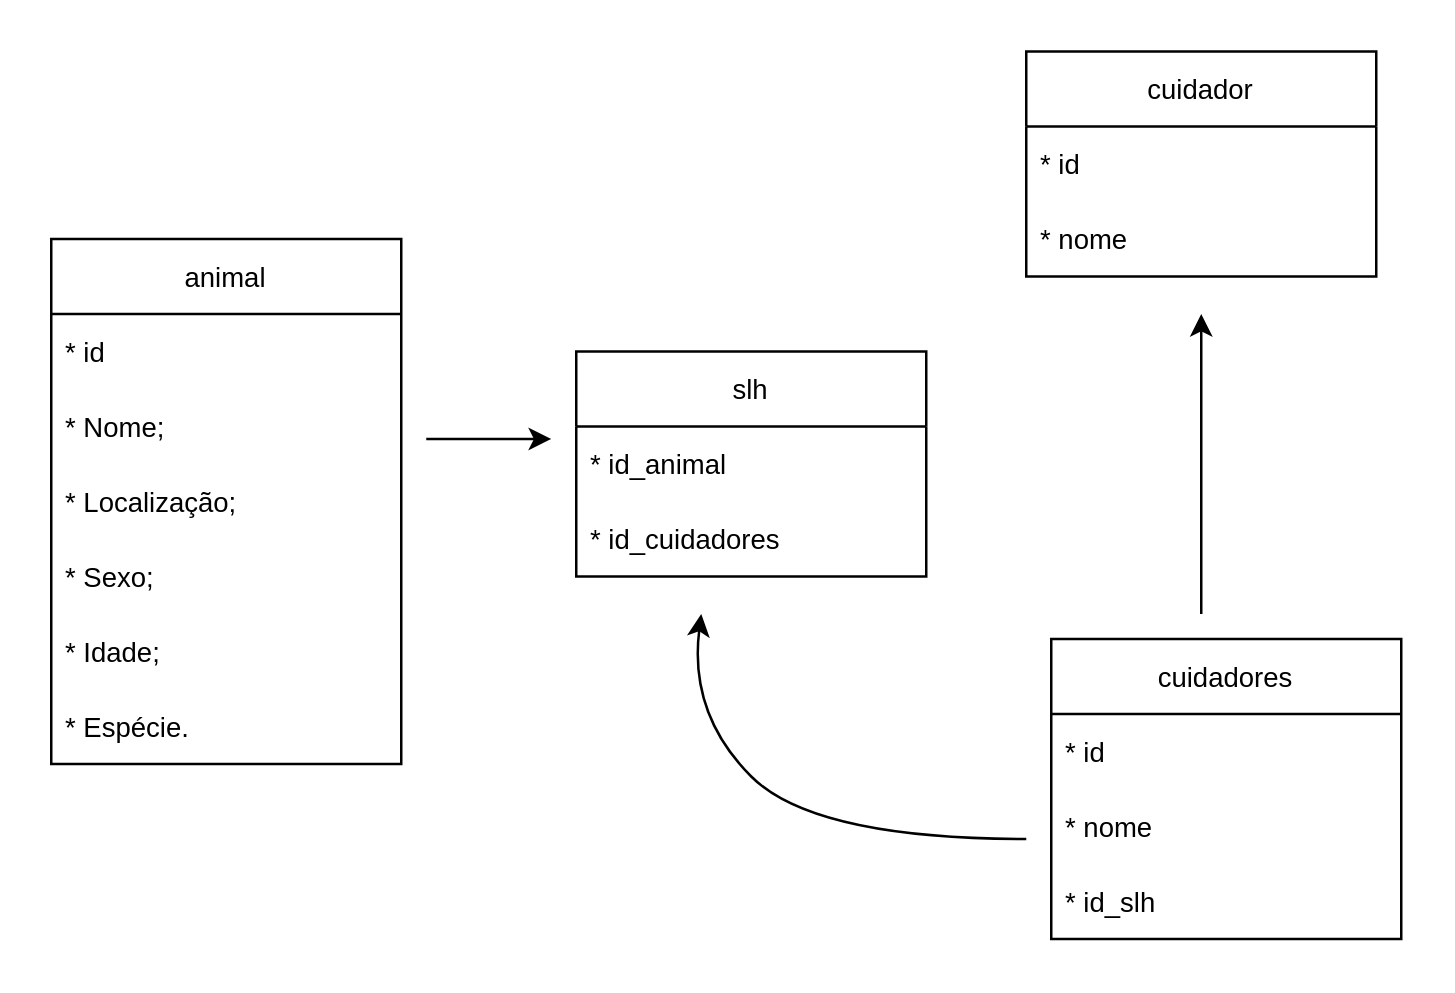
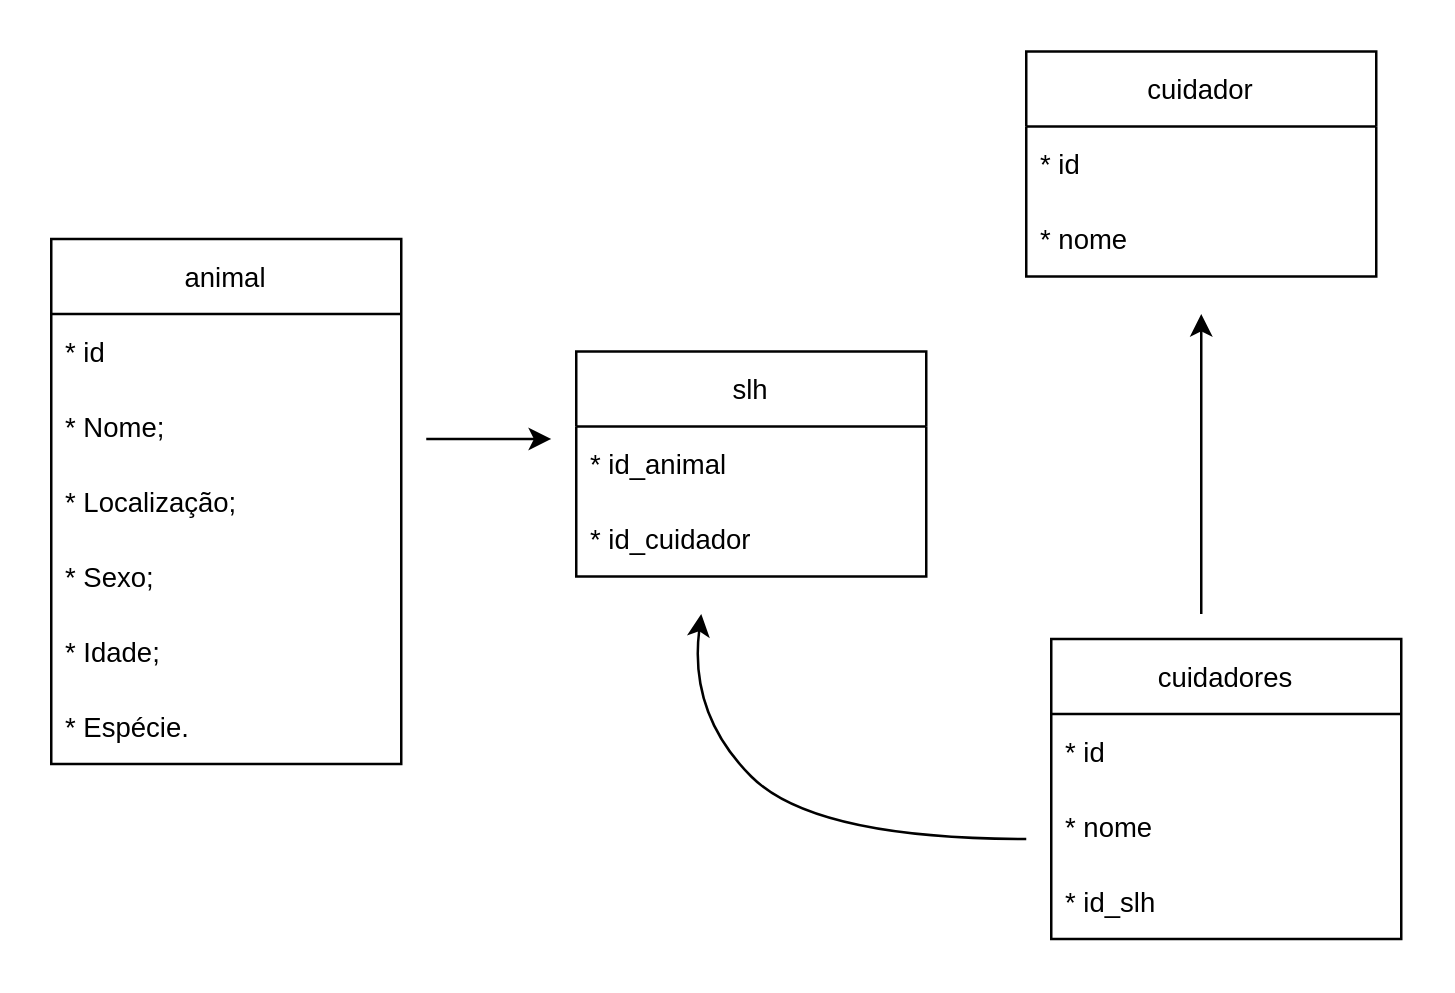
  <mxCell id="0" />
  <mxCell id="1" parent="0" />
  <mxCell id="2" value="animal" style="swimlane;fontStyle=0;childLayout=stackLayout;horizontal=1;startSize=30;horizontalStack=0;resizeParent=1;resizeParentMax=0;resizeLast=0;collapsible=1;marginBottom=0;fontSize=11;gradientColor=none;" vertex="1" parent="1"><mxGeometry x="20" y="95" width="140" height="210" as="geometry" /></mxCell>
  <mxCell id="3" value="* id" style="text;strokeColor=none;fillColor=none;align=left;verticalAlign=middle;spacingLeft=4;spacingRight=4;overflow=hidden;points=[[0,0.5],[1,0.5]];portConstraint=eastwest;rotatable=0;fontSize=11;" vertex="1" parent="2"><mxGeometry y="30" width="140" height="30" as="geometry" /></mxCell>
  <mxCell id="4" value="* Nome;" style="text;strokeColor=none;fillColor=none;align=left;verticalAlign=middle;spacingLeft=4;spacingRight=4;overflow=hidden;points=[[0,0.5],[1,0.5]];portConstraint=eastwest;rotatable=0;fontSize=11;" vertex="1" parent="2"><mxGeometry y="60" width="140" height="30" as="geometry" /></mxCell>
  <mxCell id="5" value="* Localização;" style="text;strokeColor=none;fillColor=none;align=left;verticalAlign=middle;spacingLeft=4;spacingRight=4;overflow=hidden;points=[[0,0.5],[1,0.5]];portConstraint=eastwest;rotatable=0;fontSize=11;" vertex="1" parent="2"><mxGeometry y="90" width="140" height="30" as="geometry" /></mxCell>
  <mxCell id="6" value="* Sexo;" style="text;strokeColor=none;fillColor=none;align=left;verticalAlign=middle;spacingLeft=4;spacingRight=4;overflow=hidden;points=[[0,0.5],[1,0.5]];portConstraint=eastwest;rotatable=0;fontSize=11;" vertex="1" parent="2"><mxGeometry y="120" width="140" height="30" as="geometry" /></mxCell>
  <mxCell id="7" value="* Idade;" style="text;strokeColor=none;fillColor=none;align=left;verticalAlign=middle;spacingLeft=4;spacingRight=4;overflow=hidden;points=[[0,0.5],[1,0.5]];portConstraint=eastwest;rotatable=0;fontSize=11;" vertex="1" parent="2"><mxGeometry y="150" width="140" height="30" as="geometry" /></mxCell>
  <mxCell id="8" value="* Espécie." style="text;strokeColor=none;fillColor=none;align=left;verticalAlign=middle;spacingLeft=4;spacingRight=4;overflow=hidden;points=[[0,0.5],[1,0.5]];portConstraint=eastwest;rotatable=0;fontSize=11;" vertex="1" parent="2"><mxGeometry y="180" width="140" height="30" as="geometry" /></mxCell>
  <mxCell id="9" value="slh" style="swimlane;fontStyle=0;childLayout=stackLayout;horizontal=1;startSize=30;horizontalStack=0;resizeParent=1;resizeParentMax=0;resizeLast=0;collapsible=1;marginBottom=0;fontSize=11;gradientColor=none;" vertex="1" parent="1"><mxGeometry x="230" y="140" width="140" height="90" as="geometry" /></mxCell>
  <mxCell id="10" value="* id_animal" style="text;strokeColor=none;fillColor=none;align=left;verticalAlign=middle;spacingLeft=4;spacingRight=4;overflow=hidden;points=[[0,0.5],[1,0.5]];portConstraint=eastwest;rotatable=0;fontSize=11;" vertex="1" parent="9"><mxGeometry y="30" width="140" height="30" as="geometry" /></mxCell>
- <mxCell id="11" value="* id_cuidadores" style="text;strokeColor=none;fillColor=none;align=left;verticalAlign=middle;spacingLeft=4;spacingRight=4;overflow=hidden;points=[[0,0.5],[1,0.5]];portConstraint=eastwest;rotatable=0;fontSize=11;" vertex="1" parent="9"><mxGeometry y="60" width="140" height="30" as="geometry" /></mxCell>
+ <mxCell id="11" value="* id_cuidador" style="text;strokeColor=none;fillColor=none;align=left;verticalAlign=middle;spacingLeft=4;spacingRight=4;overflow=hidden;points=[[0,0.5],[1,0.5]];portConstraint=eastwest;rotatable=0;fontSize=11;" vertex="1" parent="9"><mxGeometry y="60" width="140" height="30" as="geometry" /></mxCell>
  <mxCell id="12" value="cuidadores" style="swimlane;fontStyle=0;childLayout=stackLayout;horizontal=1;startSize=30;horizontalStack=0;resizeParent=1;resizeParentMax=0;resizeLast=0;collapsible=1;marginBottom=0;fontSize=11;gradientColor=none;" vertex="1" parent="1"><mxGeometry x="420" y="255" width="140" height="120" as="geometry" /></mxCell>
  <mxCell id="13" value="* id" style="text;strokeColor=none;fillColor=none;align=left;verticalAlign=middle;spacingLeft=4;spacingRight=4;overflow=hidden;points=[[0,0.5],[1,0.5]];portConstraint=eastwest;rotatable=0;fontSize=11;" vertex="1" parent="12"><mxGeometry y="30" width="140" height="30" as="geometry" /></mxCell>
  <mxCell id="14" value="* nome" style="text;strokeColor=none;fillColor=none;align=left;verticalAlign=middle;spacingLeft=4;spacingRight=4;overflow=hidden;points=[[0,0.5],[1,0.5]];portConstraint=eastwest;rotatable=0;fontSize=11;" vertex="1" parent="12"><mxGeometry y="60" width="140" height="30" as="geometry" /></mxCell>
  <mxCell id="15" value="* id_slh" style="text;strokeColor=none;fillColor=none;align=left;verticalAlign=middle;spacingLeft=4;spacingRight=4;overflow=hidden;points=[[0,0.5],[1,0.5]];portConstraint=eastwest;rotatable=0;fontSize=11;" vertex="1" parent="12"><mxGeometry y="90" width="140" height="30" as="geometry" /></mxCell>
  <mxCell id="16" value="cuidador" style="swimlane;fontStyle=0;childLayout=stackLayout;horizontal=1;startSize=30;horizontalStack=0;resizeParent=1;resizeParentMax=0;resizeLast=0;collapsible=1;marginBottom=0;fontSize=11;gradientColor=none;" vertex="1" parent="1"><mxGeometry x="410" y="20" width="140" height="90" as="geometry" /></mxCell>
  <mxCell id="17" value="* id" style="text;strokeColor=none;fillColor=none;align=left;verticalAlign=middle;spacingLeft=4;spacingRight=4;overflow=hidden;points=[[0,0.5],[1,0.5]];portConstraint=eastwest;rotatable=0;fontSize=11;" vertex="1" parent="16"><mxGeometry y="30" width="140" height="30" as="geometry" /></mxCell>
  <mxCell id="18" value="* nome" style="text;strokeColor=none;fillColor=none;align=left;verticalAlign=middle;spacingLeft=4;spacingRight=4;overflow=hidden;points=[[0,0.5],[1,0.5]];portConstraint=eastwest;rotatable=0;fontSize=11;" vertex="1" parent="16"><mxGeometry y="60" width="140" height="30" as="geometry" /></mxCell>
  <mxCell id="19" value="" style="endArrow=classic;html=1;rounded=0;fontSize=11;" edge="1" parent="1"><mxGeometry width="50" height="50" relative="1" as="geometry"><mxPoint x="170" y="175" as="sourcePoint" /><mxPoint x="220" y="175" as="targetPoint" /></mxGeometry></mxCell>
  <mxCell id="20" value="" style="endArrow=classic;html=1;rounded=0;fontSize=11;" edge="1" parent="1"><mxGeometry width="50" height="50" relative="1" as="geometry"><mxPoint x="480" y="245" as="sourcePoint" /><mxPoint x="480" y="125" as="targetPoint" /></mxGeometry></mxCell>
  <mxCell id="21" value="" style="curved=1;endArrow=classic;html=1;rounded=0;fontSize=11;" edge="1" parent="1"><mxGeometry width="50" height="50" relative="1" as="geometry"><mxPoint x="410" y="335" as="sourcePoint" /><mxPoint x="280" y="245" as="targetPoint" /><Array as="points"><mxPoint x="325" y="335" /><mxPoint x="275" y="285" /></Array></mxGeometry></mxCell>
